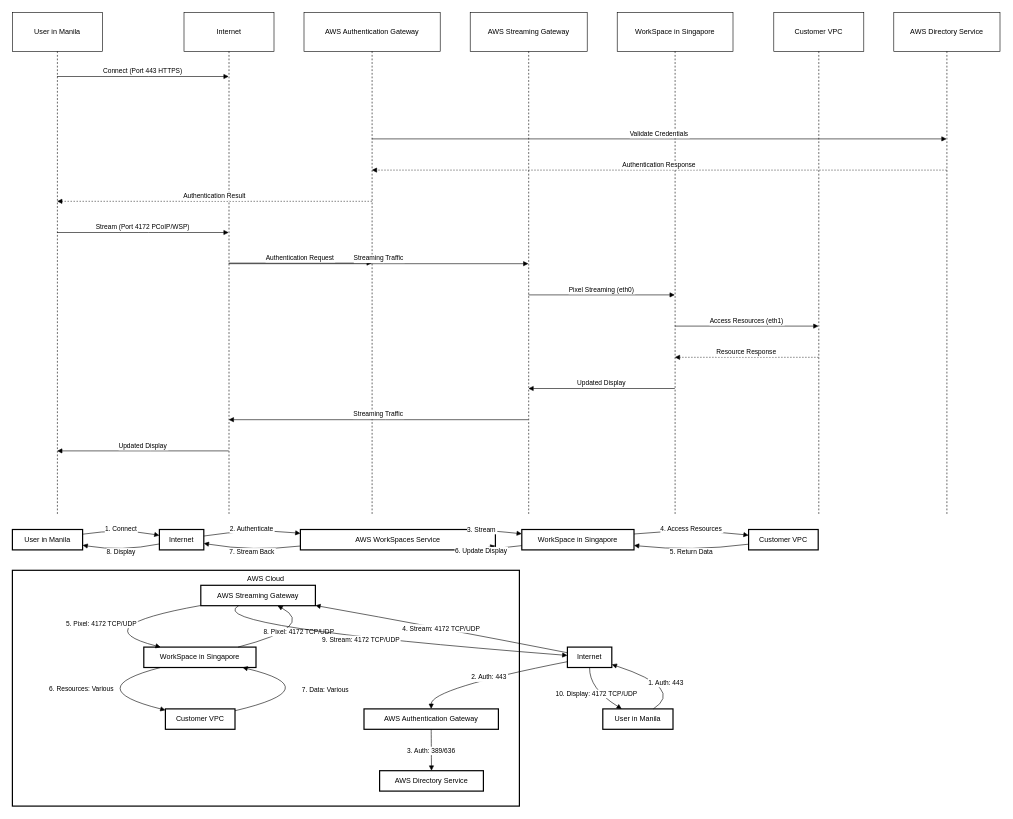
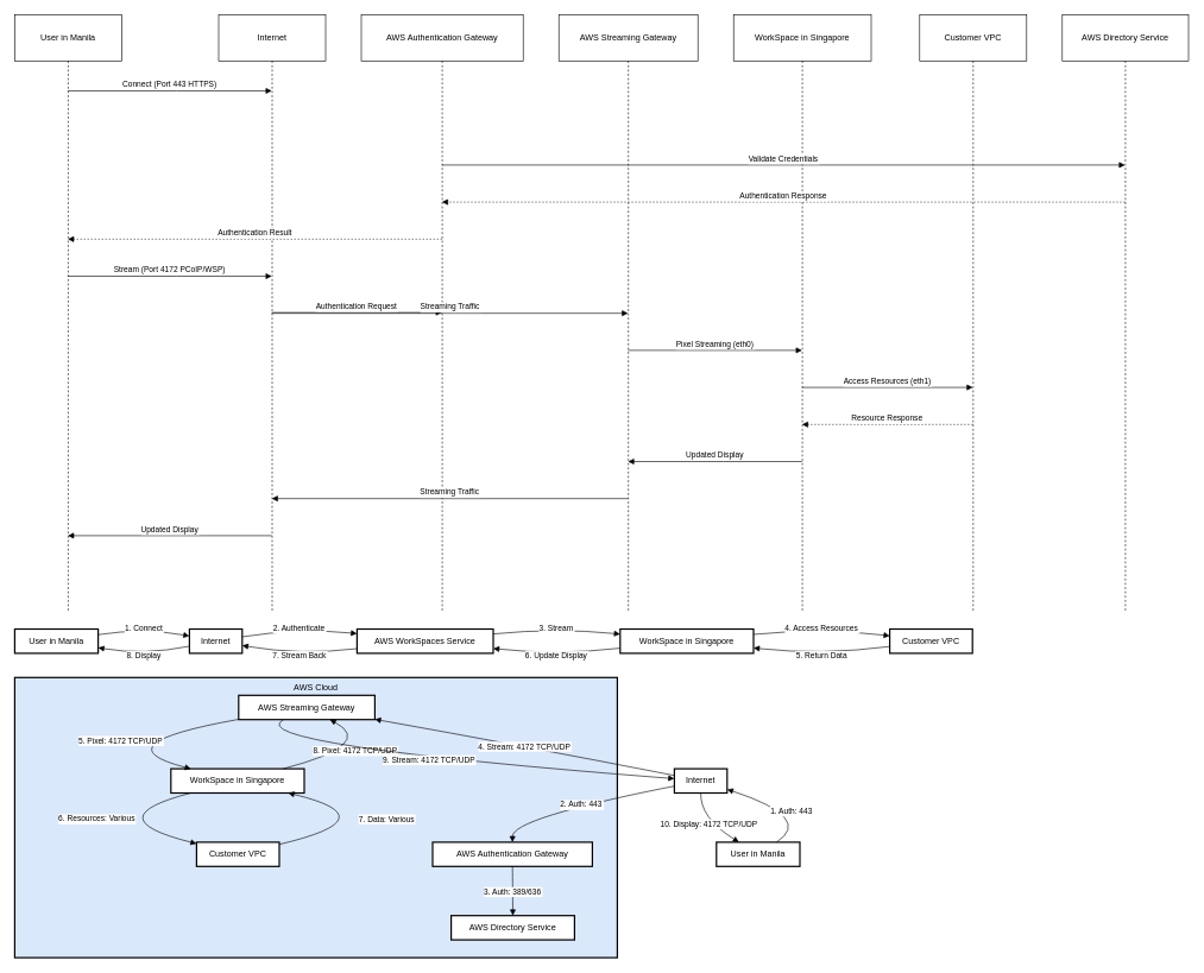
  <mxCell id="0" />
  <mxCell id="1" parent="0" />
  <mxCell id="2" value="User in Manila" style="shape=umlLifeline;perimeter=lifelinePerimeter;whiteSpace=wrap;container=1;dropTarget=0;collapsible=0;recursiveResize=0;outlineConnect=0;portConstraint=eastwest;newEdgeStyle={&quot;edgeStyle&quot;:&quot;elbowEdgeStyle&quot;,&quot;elbow&quot;:&quot;vertical&quot;,&quot;curved&quot;:0,&quot;rounded&quot;:0};size=65;" vertex="1" parent="1"><mxGeometry x="20" y="20" width="150" height="836" as="geometry" /></mxCell>
  <mxCell id="3" value="Internet" style="shape=umlLifeline;perimeter=lifelinePerimeter;whiteSpace=wrap;container=1;dropTarget=0;collapsible=0;recursiveResize=0;outlineConnect=0;portConstraint=eastwest;newEdgeStyle={&quot;edgeStyle&quot;:&quot;elbowEdgeStyle&quot;,&quot;elbow&quot;:&quot;vertical&quot;,&quot;curved&quot;:0,&quot;rounded&quot;:0};size=65;" vertex="1" parent="1"><mxGeometry x="306" y="20" width="150" height="836" as="geometry" /></mxCell>
  <mxCell id="4" value="AWS Authentication Gateway" style="shape=umlLifeline;perimeter=lifelinePerimeter;whiteSpace=wrap;container=1;dropTarget=0;collapsible=0;recursiveResize=0;outlineConnect=0;portConstraint=eastwest;newEdgeStyle={&quot;edgeStyle&quot;:&quot;elbowEdgeStyle&quot;,&quot;elbow&quot;:&quot;vertical&quot;,&quot;curved&quot;:0,&quot;rounded&quot;:0};size=65;" vertex="1" parent="1"><mxGeometry x="506" y="20" width="227" height="836" as="geometry" /></mxCell>
  <mxCell id="5" value="AWS Streaming Gateway" style="shape=umlLifeline;perimeter=lifelinePerimeter;whiteSpace=wrap;container=1;dropTarget=0;collapsible=0;recursiveResize=0;outlineConnect=0;portConstraint=eastwest;newEdgeStyle={&quot;edgeStyle&quot;:&quot;elbowEdgeStyle&quot;,&quot;elbow&quot;:&quot;vertical&quot;,&quot;curved&quot;:0,&quot;rounded&quot;:0};size=65;" vertex="1" parent="1"><mxGeometry x="783" y="20" width="195" height="836" as="geometry" /></mxCell>
  <mxCell id="6" value="WorkSpace in Singapore" style="shape=umlLifeline;perimeter=lifelinePerimeter;whiteSpace=wrap;container=1;dropTarget=0;collapsible=0;recursiveResize=0;outlineConnect=0;portConstraint=eastwest;newEdgeStyle={&quot;edgeStyle&quot;:&quot;elbowEdgeStyle&quot;,&quot;elbow&quot;:&quot;vertical&quot;,&quot;curved&quot;:0,&quot;rounded&quot;:0};size=65;" vertex="1" parent="1"><mxGeometry x="1028" y="20" width="193" height="836" as="geometry" /></mxCell>
  <mxCell id="7" value="Customer VPC" style="shape=umlLifeline;perimeter=lifelinePerimeter;whiteSpace=wrap;container=1;dropTarget=0;collapsible=0;recursiveResize=0;outlineConnect=0;portConstraint=eastwest;newEdgeStyle={&quot;edgeStyle&quot;:&quot;elbowEdgeStyle&quot;,&quot;elbow&quot;:&quot;vertical&quot;,&quot;curved&quot;:0,&quot;rounded&quot;:0};size=65;" vertex="1" parent="1"><mxGeometry x="1289" y="20" width="150" height="836" as="geometry" /></mxCell>
  <mxCell id="8" value="AWS Directory Service" style="shape=umlLifeline;perimeter=lifelinePerimeter;whiteSpace=wrap;container=1;dropTarget=0;collapsible=0;recursiveResize=0;outlineConnect=0;portConstraint=eastwest;newEdgeStyle={&quot;edgeStyle&quot;:&quot;elbowEdgeStyle&quot;,&quot;elbow&quot;:&quot;vertical&quot;,&quot;curved&quot;:0,&quot;rounded&quot;:0};size=65;" vertex="1" parent="1"><mxGeometry x="1489" y="20" width="177" height="836" as="geometry" /></mxCell>
  <mxCell id="9" value="Connect (Port 443 HTTPS)" style="verticalAlign=bottom;edgeStyle=elbowEdgeStyle;elbow=vertical;curved=0;rounded=0;endArrow=block;" edge="1" parent="1" source="2" target="3"><mxGeometry relative="1" as="geometry"><Array as="points"><mxPoint x="247" y="127" /></Array></mxGeometry></mxCell>
  <mxCell id="10" value="Authentication Request" style="verticalAlign=bottom;edgeStyle=elbowEdgeStyle;elbow=vertical;curved=0;rounded=0;endArrow=block;" edge="1" parent="1" source="3" target="4"><mxGeometry relative="1" as="geometry"><Array as="points"><mxPoint x="509" y="179" /></Array></mxGeometry></mxCell>
  <mxCell id="11" value="Validate Credentials" style="verticalAlign=bottom;edgeStyle=elbowEdgeStyle;elbow=vertical;curved=0;rounded=0;endArrow=block;" edge="1" parent="1" source="4" target="8"><mxGeometry relative="1" as="geometry"><Array as="points"><mxPoint x="1107" y="231" /></Array></mxGeometry></mxCell>
  <mxCell id="12" value="Authentication Response" style="verticalAlign=bottom;edgeStyle=elbowEdgeStyle;elbow=vertical;curved=0;rounded=0;dashed=1;dashPattern=2 3;endArrow=block;" edge="1" parent="1" source="8" target="4"><mxGeometry relative="1" as="geometry"><Array as="points"><mxPoint x="1110" y="283" /></Array></mxGeometry></mxCell>
  <mxCell id="13" value="Authentication Result" style="verticalAlign=bottom;edgeStyle=elbowEdgeStyle;elbow=vertical;curved=0;rounded=0;dashed=1;dashPattern=2 3;endArrow=block;" edge="1" parent="1" source="4" target="2"><mxGeometry relative="1" as="geometry"><Array as="points"><mxPoint x="369" y="335" /></Array></mxGeometry></mxCell>
  <mxCell id="14" value="Stream (Port 4172 PCoIP/WSP)" style="verticalAlign=bottom;edgeStyle=elbowEdgeStyle;elbow=vertical;curved=0;rounded=0;endArrow=block;" edge="1" parent="1" source="2" target="3"><mxGeometry relative="1" as="geometry"><Array as="points"><mxPoint x="247" y="387" /></Array></mxGeometry></mxCell>
  <mxCell id="15" value="Streaming Traffic" style="verticalAlign=bottom;edgeStyle=elbowEdgeStyle;elbow=vertical;curved=0;rounded=0;endArrow=block;" edge="1" parent="1" source="3" target="5"><mxGeometry relative="1" as="geometry"><Array as="points"><mxPoint x="639" y="439" /></Array></mxGeometry></mxCell>
  <mxCell id="16" value="Pixel Streaming (eth0)" style="verticalAlign=bottom;edgeStyle=elbowEdgeStyle;elbow=vertical;curved=0;rounded=0;endArrow=block;" edge="1" parent="1" source="5" target="6"><mxGeometry relative="1" as="geometry"><Array as="points"><mxPoint x="1011" y="491" /></Array></mxGeometry></mxCell>
  <mxCell id="17" value="Access Resources (eth1)" style="verticalAlign=bottom;edgeStyle=elbowEdgeStyle;elbow=vertical;curved=0;rounded=0;endArrow=block;" edge="1" parent="1" source="6" target="7"><mxGeometry relative="1" as="geometry"><Array as="points"><mxPoint x="1253" y="543" /></Array></mxGeometry></mxCell>
  <mxCell id="18" value="Resource Response" style="verticalAlign=bottom;edgeStyle=elbowEdgeStyle;elbow=vertical;curved=0;rounded=0;dashed=1;dashPattern=2 3;endArrow=block;" edge="1" parent="1" source="7" target="6"><mxGeometry relative="1" as="geometry"><Array as="points"><mxPoint x="1256" y="595" /></Array></mxGeometry></mxCell>
  <mxCell id="19" value="Updated Display" style="verticalAlign=bottom;edgeStyle=elbowEdgeStyle;elbow=vertical;curved=0;rounded=0;endArrow=block;" edge="1" parent="1" source="6" target="5"><mxGeometry relative="1" as="geometry"><Array as="points"><mxPoint x="1014" y="647" /></Array></mxGeometry></mxCell>
  <mxCell id="20" value="Streaming Traffic" style="verticalAlign=bottom;edgeStyle=elbowEdgeStyle;elbow=vertical;curved=0;rounded=0;endArrow=block;" edge="1" parent="1" source="5" target="3"><mxGeometry relative="1" as="geometry"><Array as="points"><mxPoint x="642" y="699" /></Array></mxGeometry></mxCell>
  <mxCell id="21" value="Updated Display" style="verticalAlign=bottom;edgeStyle=elbowEdgeStyle;elbow=vertical;curved=0;rounded=0;endArrow=block;" edge="1" parent="1" source="3" target="2"><mxGeometry relative="1" as="geometry"><Array as="points"><mxPoint x="250" y="751" /></Array></mxGeometry></mxCell>
  <mxCell id="22" value="User in Manila" style="whiteSpace=wrap;strokeWidth=2;" vertex="1" parent="1"><mxGeometry x="20" y="882" width="117" height="34" as="geometry" /></mxCell>
  <mxCell id="23" value="Internet" style="whiteSpace=wrap;strokeWidth=2;" vertex="1" parent="1"><mxGeometry x="265" y="882" width="74" height="34" as="geometry" /></mxCell>
- <mxCell id="24" value="AWS WorkSpaces Service" style="whiteSpace=wrap;strokeWidth=2;" vertex="1" parent="1"><mxGeometry x="500" y="882" width="325" height="34" as="geometry" /></mxCell>
+ <mxCell id="24" value="AWS WorkSpaces Service" style="whiteSpace=wrap;strokeWidth=2;" vertex="1" parent="1"><mxGeometry x="500" y="882" width="191" height="34" as="geometry" /></mxCell>
  <mxCell id="25" value="WorkSpace in Singapore" style="whiteSpace=wrap;strokeWidth=2;" vertex="1" parent="1"><mxGeometry x="869" y="882" width="187" height="34" as="geometry" /></mxCell>
  <mxCell id="26" value="Customer VPC" style="whiteSpace=wrap;strokeWidth=2;" vertex="1" parent="1"><mxGeometry x="1247" y="882" width="116" height="34" as="geometry" /></mxCell>
  <mxCell id="27" value="1. Connect" style="curved=1;startArrow=none;endArrow=block;exitX=1;exitY=0.23;entryX=0;entryY=0.29;rounded=0;" edge="1" parent="1" source="22" target="23"><mxGeometry relative="1" as="geometry"><Array as="points"><mxPoint x="201" y="880" /></Array></mxGeometry></mxCell>
  <mxCell id="28" value="2. Authenticate" style="curved=1;startArrow=none;endArrow=block;exitX=1;exitY=0.32;entryX=0;entryY=0.19;rounded=0;" edge="1" parent="1" source="23" target="24"><mxGeometry relative="1" as="geometry"><Array as="points"><mxPoint x="420" y="880" /></Array></mxGeometry></mxCell>
  <mxCell id="29" value="3. Stream" style="curved=1;startArrow=none;endArrow=block;exitX=1;exitY=0.2;entryX=0;entryY=0.21;rounded=0;" edge="1" parent="1" source="24" target="25"><mxGeometry relative="1" as="geometry"><Array as="points"><mxPoint x="780" y="880" /></Array></mxGeometry></mxCell>
  <mxCell id="30" value="4. Access Resources" style="curved=1;startArrow=none;endArrow=block;exitX=1;exitY=0.22;entryX=0;entryY=0.28;rounded=0;" edge="1" parent="1" source="25" target="26"><mxGeometry relative="1" as="geometry"><Array as="points"><mxPoint x="1151" y="880" /></Array></mxGeometry></mxCell>
  <mxCell id="31" value="5. Return Data" style="curved=1;startArrow=none;endArrow=block;exitX=0;exitY=0.72;entryX=1;entryY=0.78;rounded=0;" edge="1" parent="1" source="26" target="25"><mxGeometry relative="1" as="geometry"><Array as="points"><mxPoint x="1151" y="919" /></Array></mxGeometry></mxCell>
  <mxCell id="32" value="6. Update Display" style="curved=1;startArrow=none;endArrow=block;exitX=0;exitY=0.79;entryX=1;entryY=0.8;rounded=0;" edge="1" parent="1" source="25" target="24"><mxGeometry relative="1" as="geometry"><Array as="points"><mxPoint x="780" y="919" /></Array></mxGeometry></mxCell>
  <mxCell id="33" value="7. Stream Back" style="curved=1;startArrow=none;endArrow=block;exitX=0;exitY=0.81;entryX=1;entryY=0.68;rounded=0;" edge="1" parent="1" source="24" target="23"><mxGeometry relative="1" as="geometry"><Array as="points"><mxPoint x="420" y="919" /></Array></mxGeometry></mxCell>
  <mxCell id="34" value="8. Display" style="curved=1;startArrow=none;endArrow=block;exitX=0;exitY=0.71;entryX=1;entryY=0.77;rounded=0;" edge="1" parent="1" source="23" target="22"><mxGeometry relative="1" as="geometry"><Array as="points"><mxPoint x="201" y="919" /></Array></mxGeometry></mxCell>
- <mxCell id="35" value="AWS Cloud" style="whiteSpace=wrap;strokeWidth=2;verticalAlign=top;" vertex="1" parent="1"><mxGeometry x="20" y="950" width="845" height="393" as="geometry" /></mxCell>
+ <mxCell id="35" value="AWS Cloud" style="whiteSpace=wrap;strokeWidth=2;verticalAlign=top;fillColor=#dae8fc;" vertex="1" parent="1"><mxGeometry x="20" y="950" width="845" height="393" as="geometry" /></mxCell>
  <mxCell id="36" value="AWS Authentication Gateway" style="whiteSpace=wrap;strokeWidth=2;" vertex="1" parent="1"><mxGeometry x="606" y="1181" width="224" height="34" as="geometry" /></mxCell>
  <mxCell id="37" value="AWS Directory Service" style="whiteSpace=wrap;strokeWidth=2;" vertex="1" parent="1"><mxGeometry x="632" y="1284" width="173" height="34" as="geometry" /></mxCell>
  <mxCell id="38" value="AWS Streaming Gateway" style="whiteSpace=wrap;strokeWidth=2;" vertex="1" parent="1"><mxGeometry x="334" y="975" width="191" height="34" as="geometry" /></mxCell>
  <mxCell id="39" value="WorkSpace in Singapore" style="whiteSpace=wrap;strokeWidth=2;" vertex="1" parent="1"><mxGeometry x="239" y="1078" width="187" height="34" as="geometry" /></mxCell>
  <mxCell id="40" value="Customer VPC" style="whiteSpace=wrap;strokeWidth=2;" vertex="1" parent="1"><mxGeometry x="275" y="1181" width="116" height="34" as="geometry" /></mxCell>
  <mxCell id="41" value="User in Manila" style="whiteSpace=wrap;strokeWidth=2;" vertex="1" parent="1"><mxGeometry x="1004" y="1181" width="117" height="34" as="geometry" /></mxCell>
  <mxCell id="42" value="Internet" style="whiteSpace=wrap;strokeWidth=2;" vertex="1" parent="1"><mxGeometry x="945" y="1078" width="74" height="34" as="geometry" /></mxCell>
  <mxCell id="43" value="1. Auth: 443" style="curved=1;startArrow=none;endArrow=block;exitX=0.72;exitY=0;entryX=1;entryY=0.85;rounded=0;" edge="1" parent="1" source="41" target="42"><mxGeometry relative="1" as="geometry"><Array as="points"><mxPoint x="1141" y="1147" /></Array></mxGeometry></mxCell>
  <mxCell id="44" value="2. Auth: 443" style="curved=1;startArrow=none;endArrow=block;exitX=0.01;exitY=0.71;entryX=0.5;entryY=0;rounded=0;" edge="1" parent="1" source="42" target="36"><mxGeometry relative="1" as="geometry"><Array as="points"><mxPoint x="718" y="1147" /></Array></mxGeometry></mxCell>
  <mxCell id="45" value="3. Auth: 389/636" style="curved=1;startArrow=none;endArrow=block;exitX=0.5;exitY=1;entryX=0.5;entryY=0;rounded=0;" edge="1" parent="1" source="36" target="37"><mxGeometry relative="1" as="geometry"><Array as="points" /></mxGeometry></mxCell>
  <mxCell id="46" value="4. Stream: 4172 TCP/UDP" style="curved=1;startArrow=none;endArrow=block;exitX=0.01;exitY=0.28;entryX=1;entryY=0.99;rounded=0;" edge="1" parent="1" source="42" target="38"><mxGeometry relative="1" as="geometry"><Array as="points"><mxPoint x="723" y="1044" /></Array></mxGeometry></mxCell>
  <mxCell id="47" value="5. Pixel: 4172 TCP/UDP" style="curved=1;startArrow=none;endArrow=block;exitX=0;exitY=0.99;entryX=0.15;entryY=0;rounded=0;" edge="1" parent="1" source="38" target="39"><mxGeometry relative="1" as="geometry"><Array as="points"><mxPoint x="136" y="1044" /></Array></mxGeometry></mxCell>
  <mxCell id="48" value="6. Resources: Various" style="curved=1;startArrow=none;endArrow=block;exitX=0.15;exitY=1;entryX=0;entryY=0.06;rounded=0;" edge="1" parent="1" source="39" target="40"><mxGeometry x="-0.003" relative="1" as="geometry"><Array as="points"><mxPoint x="132" y="1147" /></Array><mxPoint as="offset" /></mxGeometry></mxCell>
  <mxCell id="49" value="7. Data: Various" style="curved=1;startArrow=none;endArrow=block;exitX=1;exitY=0.09;entryX=0.88;entryY=1;rounded=0;" edge="1" parent="1" source="40" target="39"><mxGeometry relative="1" as="geometry"><Array as="points"><mxPoint x="548" y="1147" /></Array></mxGeometry></mxCell>
  <mxCell id="50" value="8. Pixel: 4172 TCP/UDP" style="curved=1;startArrow=none;endArrow=block;exitX=0.84;exitY=0;entryX=0.67;entryY=1;rounded=0;" edge="1" parent="1" source="39" target="38"><mxGeometry relative="1" as="geometry"><Array as="points"><mxPoint x="527" y="1044" /></Array></mxGeometry></mxCell>
  <mxCell id="51" value="9. Stream: 4172 TCP/UDP" style="curved=1;startArrow=none;endArrow=block;exitX=0.33;exitY=1;entryX=0.01;entryY=0.41;rounded=0;" edge="1" parent="1" source="38" target="42"><mxGeometry relative="1" as="geometry"><Array as="points"><mxPoint x="332" y="1044" /></Array></mxGeometry></mxCell>
  <mxCell id="52" value="10. Display: 4172 TCP/UDP" style="curved=1;startArrow=none;endArrow=block;exitX=0.5;exitY=1;entryX=0.27;entryY=0;rounded=0;" edge="1" parent="1" source="42" target="41"><mxGeometry relative="1" as="geometry"><Array as="points"><mxPoint x="981" y="1147" /></Array></mxGeometry></mxCell>
